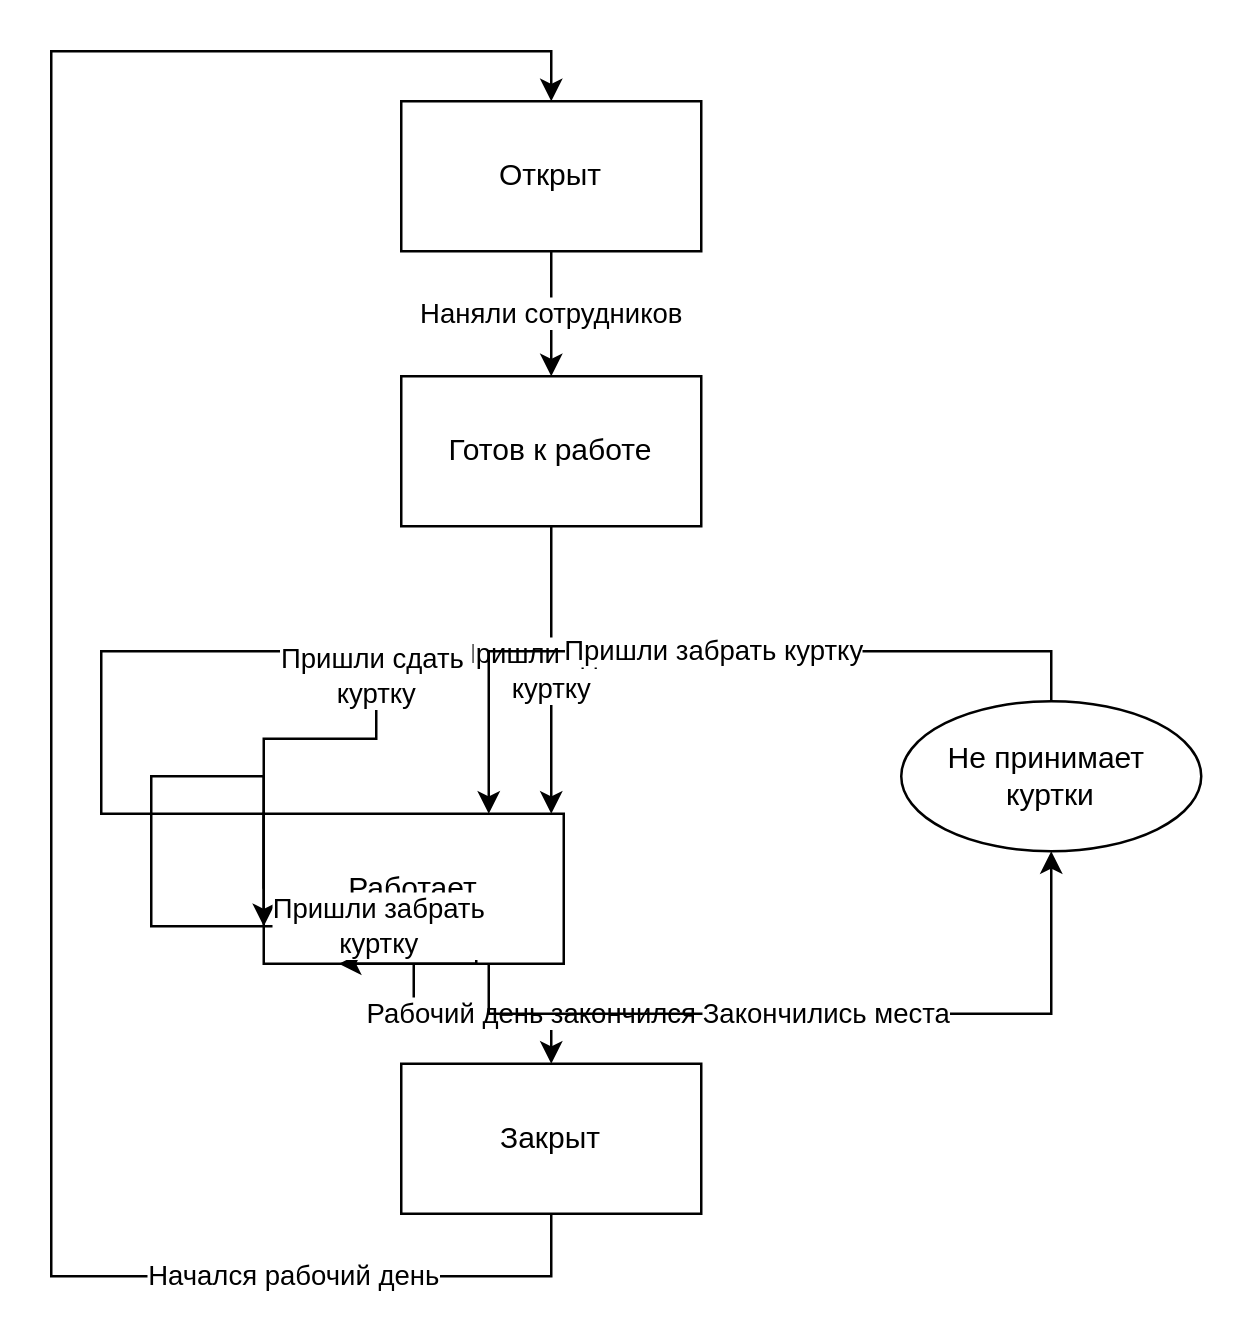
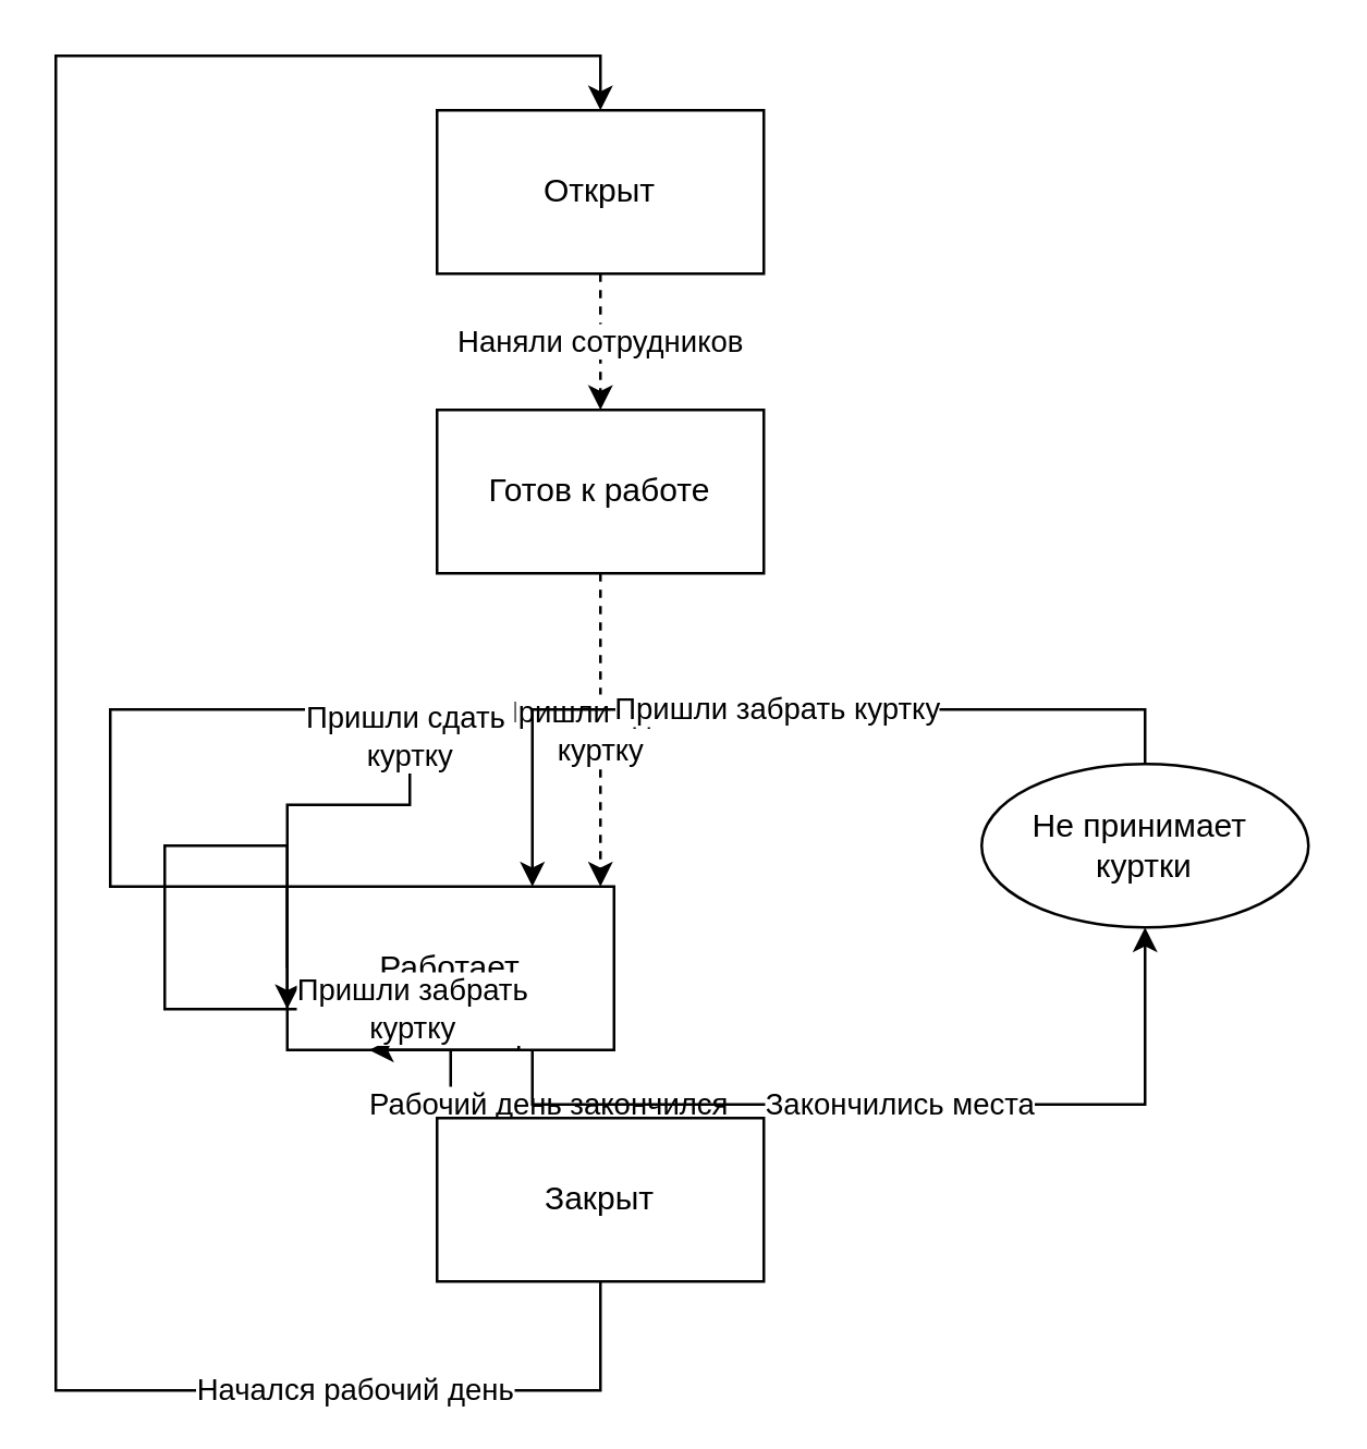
  <mxCell id="0" />
  <mxCell id="1" parent="0" />
- <mxCell id="2" value="Наняли сотрудников" style="edgeStyle=orthogonalEdgeStyle;rounded=0;orthogonalLoop=1;jettySize=auto;html=1;exitX=0.5;exitY=1;exitDx=0;exitDy=0;entryX=0.5;entryY=0;entryDx=0;entryDy=0;" edge="1" parent="1" source="3" target="5"><mxGeometry relative="1" as="geometry" /></mxCell>
+ <mxCell id="2" value="Наняли сотрудников" style="edgeStyle=orthogonalEdgeStyle;rounded=0;orthogonalLoop=1;jettySize=auto;html=1;exitX=0.5;exitY=1;exitDx=0;exitDy=0;entryX=0.5;entryY=0;entryDx=0;entryDy=0;dashed=1;" edge="1" parent="1" source="3" target="5"><mxGeometry relative="1" as="geometry" /></mxCell>
  <mxCell id="3" value="Открыт" style="rounded=0;whiteSpace=wrap;html=1;" vertex="1" parent="1"><mxGeometry x="160" y="40" width="120" height="60" as="geometry" /></mxCell>
- <mxCell id="4" value="Пришли сдать&amp;nbsp;&lt;br&gt;куртку" style="edgeStyle=orthogonalEdgeStyle;rounded=0;orthogonalLoop=1;jettySize=auto;html=1;" edge="1" parent="1" source="5" target="8"><mxGeometry relative="1" as="geometry"><Array as="points"><mxPoint x="220" y="200" /><mxPoint x="220" y="200" /></Array></mxGeometry></mxCell>
+ <mxCell id="4" value="Пришли сдать&amp;nbsp;&lt;br&gt;куртку" style="edgeStyle=orthogonalEdgeStyle;rounded=0;orthogonalLoop=1;jettySize=auto;html=1;dashed=1;" edge="1" parent="1" source="5" target="8"><mxGeometry relative="1" as="geometry"><Array as="points"><mxPoint x="220" y="200" /><mxPoint x="220" y="200" /></Array></mxGeometry></mxCell>
  <mxCell id="5" value="Готов к работе" style="rounded=0;whiteSpace=wrap;html=1;" vertex="1" parent="1"><mxGeometry x="160" y="150" width="120" height="60" as="geometry" /></mxCell>
  <mxCell id="6" value="Рабочий день закончился" style="edgeStyle=orthogonalEdgeStyle;rounded=0;orthogonalLoop=1;jettySize=auto;html=1;exitX=0.5;exitY=1;exitDx=0;exitDy=0;entryX=0.5;entryY=0;entryDx=0;entryDy=0;" edge="1" parent="1" source="8" target="12"><mxGeometry x="0.412" relative="1" as="geometry"><mxPoint as="offset" /></mxGeometry></mxCell>
  <mxCell id="7" value="Закончились места" style="edgeStyle=orthogonalEdgeStyle;rounded=0;orthogonalLoop=1;jettySize=auto;html=1;exitX=0.75;exitY=1;exitDx=0;exitDy=0;entryX=0.5;entryY=1;entryDx=0;entryDy=0;" edge="1" parent="1" source="8" target="10"><mxGeometry relative="1" as="geometry" /></mxCell>
  <mxCell id="8" value="Работает" style="whiteSpace=wrap;html=1;rounded=0;" vertex="1" parent="1"><mxGeometry x="105" y="325" width="120" height="60" as="geometry" /></mxCell>
  <mxCell id="9" value="Пришли забрать куртку" style="edgeStyle=orthogonalEdgeStyle;rounded=0;orthogonalLoop=1;jettySize=auto;html=1;exitX=0.5;exitY=0;exitDx=0;exitDy=0;entryX=0.75;entryY=0;entryDx=0;entryDy=0;" edge="1" parent="1" source="10" target="8"><mxGeometry relative="1" as="geometry" /></mxCell>
  <mxCell id="10" value="Не принимает&amp;nbsp;&lt;br&gt;куртки" style="ellipse;whiteSpace=wrap;html=1;" vertex="1" parent="1"><mxGeometry x="360" y="280" width="120" height="60" as="geometry" /></mxCell>
  <mxCell id="11" value="Начался рабочий день" style="edgeStyle=orthogonalEdgeStyle;rounded=0;orthogonalLoop=1;jettySize=auto;html=1;exitX=0.5;exitY=1;exitDx=0;exitDy=0;entryX=0.5;entryY=0;entryDx=0;entryDy=0;" edge="1" parent="1" source="12" target="3"><mxGeometry x="-0.726" relative="1" as="geometry"><mxPoint x="130" y="-10" as="targetPoint" /><Array as="points"><mxPoint x="220" y="510" /><mxPoint x="20" y="510" /><mxPoint x="20" y="20" /><mxPoint x="220" y="20" /></Array><mxPoint as="offset" /></mxGeometry></mxCell>
- <mxCell id="12" value="Закрыт" style="rounded=0;whiteSpace=wrap;html=1;" vertex="1" parent="1"><mxGeometry x="160" y="425" width="120" height="60" as="geometry" /></mxCell>
+ <mxCell id="12" value="Закрыт" style="rounded=0;whiteSpace=wrap;html=1;" vertex="1" parent="1"><mxGeometry x="160" y="410" width="120" height="60" as="geometry" /></mxCell>
  <mxCell id="13" value="Пришли сдать&amp;nbsp;&lt;br&gt;куртку" style="edgeStyle=orthogonalEdgeStyle;rounded=0;orthogonalLoop=1;jettySize=auto;html=1;exitX=0;exitY=0.25;exitDx=0;exitDy=0;entryX=0;entryY=0.75;entryDx=0;entryDy=0;" edge="1" parent="1" source="8" target="8"><mxGeometry x="-0.441" relative="1" as="geometry"><Array as="points"><mxPoint x="150" y="295" /><mxPoint x="150" y="260" /><mxPoint x="40" y="260" /><mxPoint x="40" y="325" /></Array><mxPoint as="offset" /></mxGeometry></mxCell>
  <mxCell id="14" value="Пришли забрать&lt;br&gt;куртку" style="edgeStyle=orthogonalEdgeStyle;rounded=0;orthogonalLoop=1;jettySize=auto;html=1;exitX=0;exitY=0.5;exitDx=0;exitDy=0;entryX=0.25;entryY=1;entryDx=0;entryDy=0;" edge="1" parent="1" source="8" target="8"><mxGeometry x="0.375" relative="1" as="geometry"><Array as="points"><mxPoint x="60" y="310" /><mxPoint x="60" y="370" /><mxPoint x="190" y="370" /></Array><mxPoint as="offset" /></mxGeometry></mxCell>
